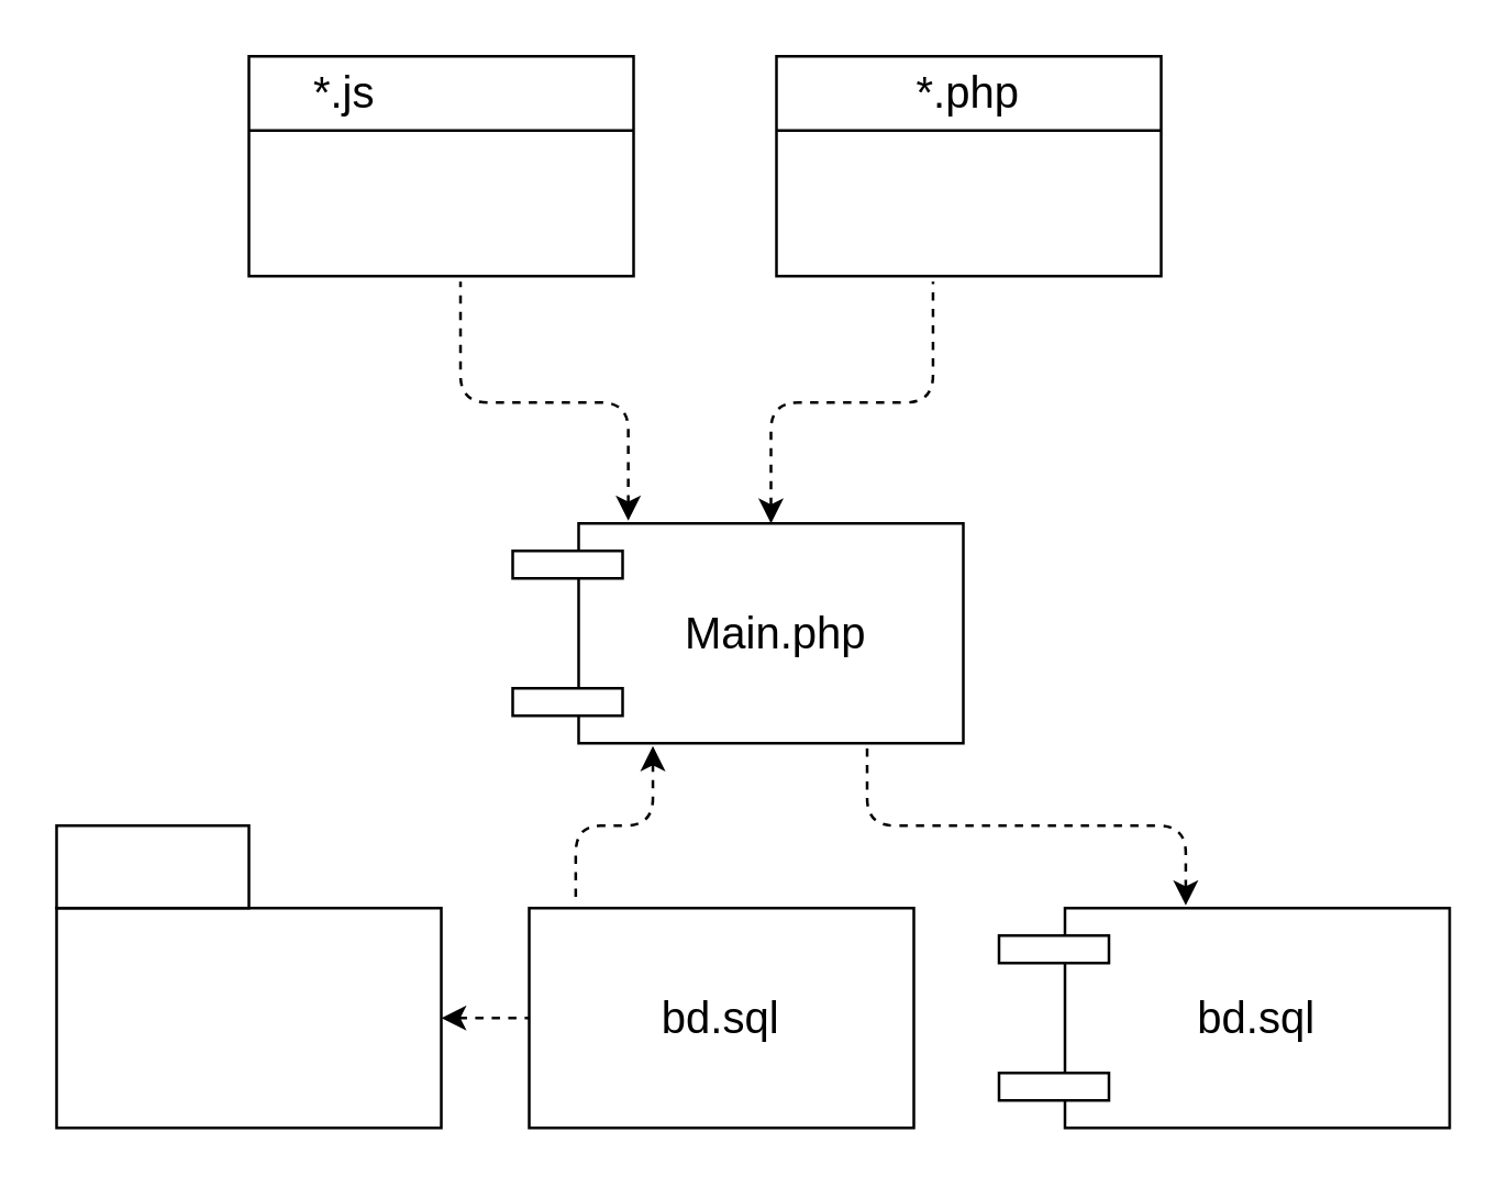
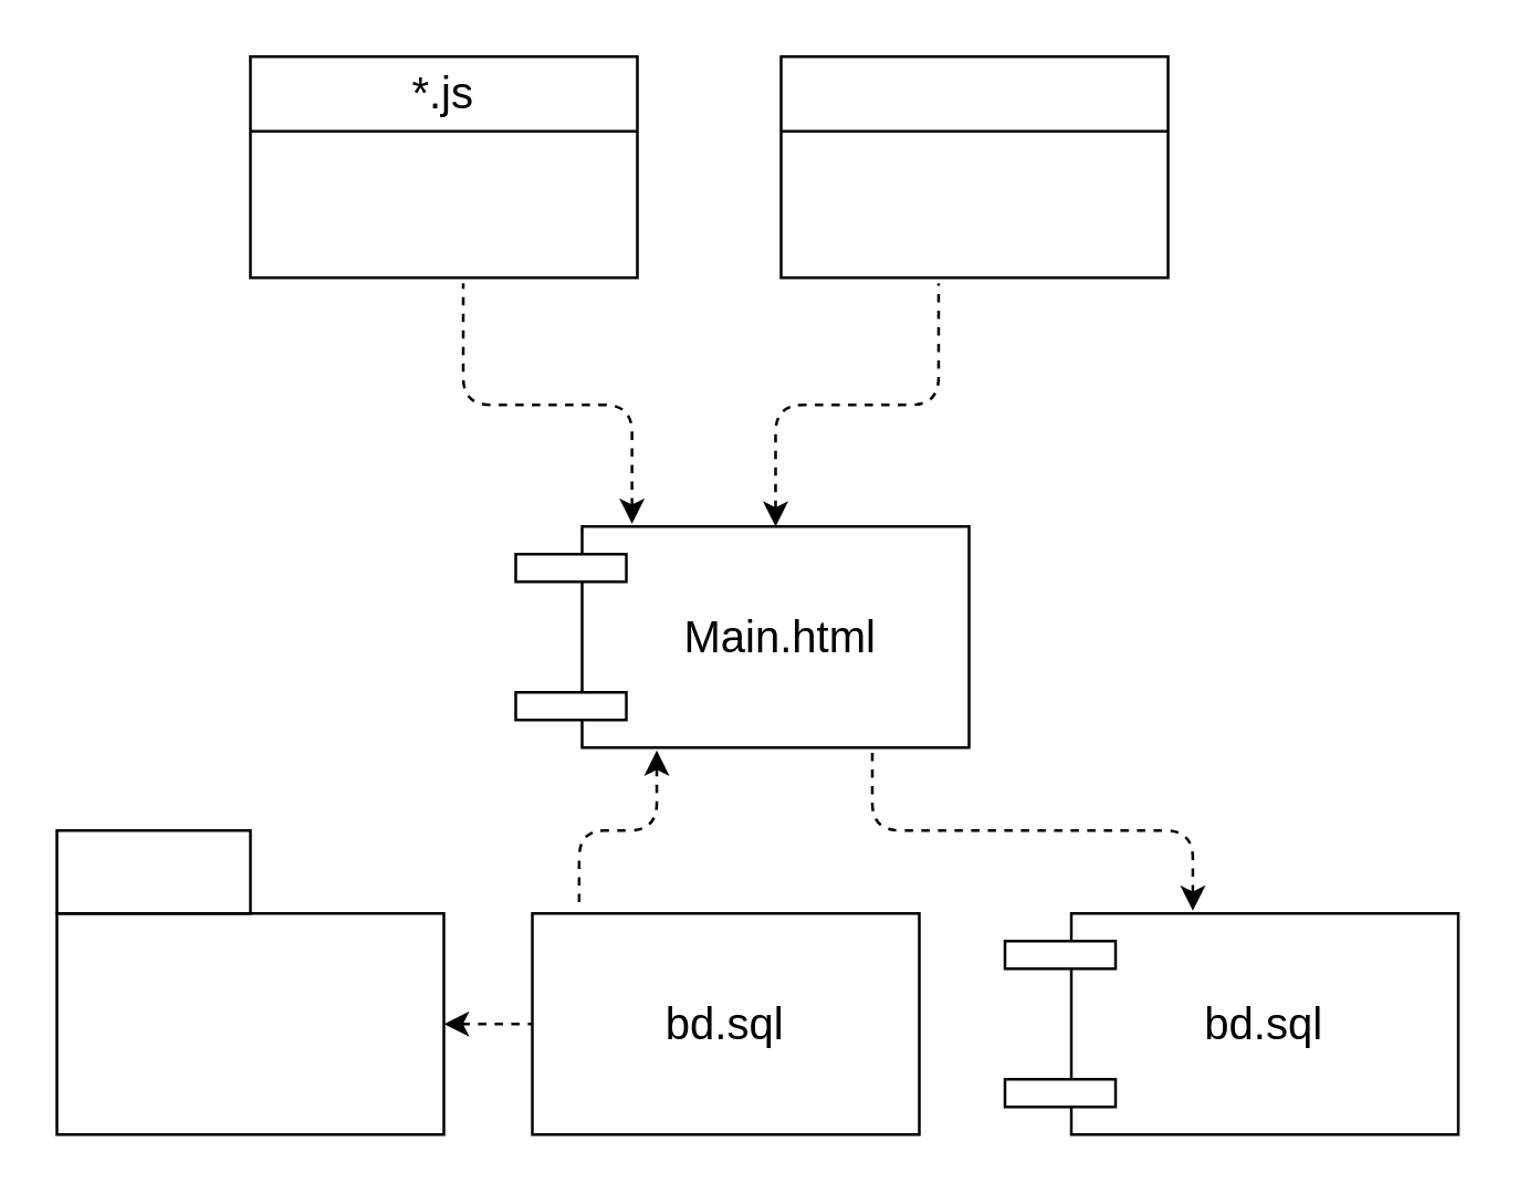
  <mxCell id="0" />
  <mxCell id="1" parent="0" />
  <mxCell id="2" value="" style="rounded=0;whiteSpace=wrap;html=1;" vertex="1" parent="1"><mxGeometry x="90" y="20" width="140" height="80" as="geometry" /></mxCell>
  <mxCell id="3" value="" style="endArrow=none;html=1;entryX=1;entryY=0.25;entryDx=0;entryDy=0;exitX=0;exitY=0.25;exitDx=0;exitDy=0;" edge="1" parent="1"><mxGeometry width="50" height="50" relative="1" as="geometry"><mxPoint x="90" y="47" as="sourcePoint" /><mxPoint x="230" y="47" as="targetPoint" /></mxGeometry></mxCell>
- <mxCell id="4" value="&lt;font style=&quot;font-size: 16px&quot;&gt;*.js&lt;/font&gt;" style="text;html=1;strokeColor=none;fillColor=none;align=center;verticalAlign=middle;whiteSpace=wrap;rounded=0;" vertex="1" parent="1"><mxGeometry x="105" y="23" width="40" height="20" as="geometry" /></mxCell>
+ <mxCell id="4" value="&lt;font style=&quot;font-size: 16px&quot;&gt;*.js&lt;/font&gt;" style="text;html=1;strokeColor=none;fillColor=none;align=center;verticalAlign=middle;whiteSpace=wrap;rounded=0;" vertex="1" parent="1"><mxGeometry x="140" y="23" width="40" height="20" as="geometry" /></mxCell>
  <mxCell id="5" value="" style="rounded=0;whiteSpace=wrap;html=1;" vertex="1" parent="1"><mxGeometry x="210" y="190" width="140" height="80" as="geometry" /></mxCell>
  <mxCell id="6" value="" style="rounded=0;whiteSpace=wrap;html=1;" vertex="1" parent="1"><mxGeometry x="186" y="200" width="40" height="10" as="geometry" /></mxCell>
  <mxCell id="7" value="" style="rounded=0;whiteSpace=wrap;html=1;" vertex="1" parent="1"><mxGeometry x="186" y="250" width="40" height="10" as="geometry" /></mxCell>
- <mxCell id="8" value="&lt;span style=&quot;font-size: 16px&quot;&gt;Main.php&lt;/span&gt;" style="text;html=1;strokeColor=none;fillColor=none;align=center;verticalAlign=middle;whiteSpace=wrap;rounded=0;" vertex="1" parent="1"><mxGeometry x="227" y="220" width="110" height="20" as="geometry" /></mxCell>
+ <mxCell id="8" value="&lt;span style=&quot;font-size: 16px&quot;&gt;Main.html&lt;/span&gt;" style="text;html=1;strokeColor=none;fillColor=none;align=center;verticalAlign=middle;whiteSpace=wrap;rounded=0;" vertex="1" parent="1"><mxGeometry x="227" y="220" width="110" height="20" as="geometry" /></mxCell>
  <mxCell id="9" value="" style="rounded=0;whiteSpace=wrap;html=1;" vertex="1" parent="1"><mxGeometry x="282" y="20" width="140" height="80" as="geometry" /></mxCell>
  <mxCell id="10" value="" style="endArrow=none;html=1;entryX=1;entryY=0.25;entryDx=0;entryDy=0;exitX=0;exitY=0.25;exitDx=0;exitDy=0;" edge="1" parent="1"><mxGeometry width="50" height="50" relative="1" as="geometry"><mxPoint x="282" y="47" as="sourcePoint" /><mxPoint x="422" y="47" as="targetPoint" /></mxGeometry></mxCell>
- <mxCell id="11" value="&lt;font style=&quot;font-size: 16px&quot;&gt;*.php&lt;/font&gt;" style="text;html=1;strokeColor=none;fillColor=none;align=center;verticalAlign=middle;whiteSpace=wrap;rounded=0;" vertex="1" parent="1"><mxGeometry x="332" y="23" width="40" height="20" as="geometry" /></mxCell>
  <mxCell id="12" value="" style="endArrow=none;dashed=1;html=1;edgeStyle=elbowEdgeStyle;elbow=vertical;entryX=0.55;entryY=1.025;entryDx=0;entryDy=0;entryPerimeter=0;startArrow=classic;startFill=1;exitX=0.129;exitY=-0.012;exitDx=0;exitDy=0;exitPerimeter=0;" edge="1" parent="1" source="5" target="2"><mxGeometry width="50" height="50" relative="1" as="geometry"><mxPoint x="280" y="140" as="sourcePoint" /><mxPoint x="90" y="180" as="targetPoint" /></mxGeometry></mxCell>
  <mxCell id="13" value="" style="endArrow=none;dashed=1;html=1;edgeStyle=elbowEdgeStyle;elbow=vertical;entryX=0.407;entryY=1.025;entryDx=0;entryDy=0;entryPerimeter=0;startArrow=classic;startFill=1;exitX=0.5;exitY=0;exitDx=0;exitDy=0;" edge="1" parent="1" source="5" target="9"><mxGeometry width="50" height="50" relative="1" as="geometry"><mxPoint x="330" y="180" as="sourcePoint" /><mxPoint x="291" y="100" as="targetPoint" /></mxGeometry></mxCell>
  <mxCell id="14" value="" style="rounded=0;whiteSpace=wrap;html=1;" vertex="1" parent="1"><mxGeometry x="387" y="330" width="140" height="80" as="geometry" /></mxCell>
  <mxCell id="15" value="" style="rounded=0;whiteSpace=wrap;html=1;" vertex="1" parent="1"><mxGeometry x="363" y="340" width="40" height="10" as="geometry" /></mxCell>
  <mxCell id="16" value="" style="rounded=0;whiteSpace=wrap;html=1;" vertex="1" parent="1"><mxGeometry x="363" y="390" width="40" height="10" as="geometry" /></mxCell>
  <mxCell id="17" value="&lt;span style=&quot;font-size: 16px&quot;&gt;bd.sql&lt;/span&gt;" style="text;html=1;strokeColor=none;fillColor=none;align=center;verticalAlign=middle;whiteSpace=wrap;rounded=0;" vertex="1" parent="1"><mxGeometry x="402" y="360" width="110" height="20" as="geometry" /></mxCell>
  <mxCell id="18" value="" style="rounded=0;whiteSpace=wrap;html=1;" vertex="1" parent="1"><mxGeometry x="192" y="330" width="140" height="80" as="geometry" /></mxCell>
  <mxCell id="19" value="&lt;span style=&quot;font-size: 16px&quot;&gt;bd.sql&lt;/span&gt;" style="text;html=1;strokeColor=none;fillColor=none;align=center;verticalAlign=middle;whiteSpace=wrap;rounded=0;" vertex="1" parent="1"><mxGeometry x="207" y="360" width="110" height="20" as="geometry" /></mxCell>
  <mxCell id="20" value="" style="rounded=0;whiteSpace=wrap;html=1;" vertex="1" parent="1"><mxGeometry x="20" y="330" width="140" height="80" as="geometry" /></mxCell>
  <mxCell id="21" value="" style="rounded=0;whiteSpace=wrap;html=1;" vertex="1" parent="1"><mxGeometry x="20" y="300" width="70" height="30" as="geometry" /></mxCell>
  <mxCell id="22" value="" style="endArrow=none;html=1;elbow=vertical;entryX=0;entryY=0.5;entryDx=0;entryDy=0;startArrow=classic;startFill=1;exitX=1;exitY=0.5;exitDx=0;exitDy=0;dashed=1;" edge="1" parent="1" source="20" target="18"><mxGeometry width="50" height="50" relative="1" as="geometry"><mxPoint x="131" y="248.5" as="sourcePoint" /><mxPoint x="70" y="161.5" as="targetPoint" /></mxGeometry></mxCell>
  <mxCell id="23" value="" style="endArrow=none;dashed=1;html=1;edgeStyle=elbowEdgeStyle;elbow=vertical;startArrow=classic;startFill=1;exitX=0.193;exitY=1.013;exitDx=0;exitDy=0;exitPerimeter=0;entryX=0.121;entryY=-0.025;entryDx=0;entryDy=0;entryPerimeter=0;" edge="1" parent="1" source="5" target="18"><mxGeometry width="50" height="50" relative="1" as="geometry"><mxPoint x="70" y="270" as="sourcePoint" /><mxPoint x="210" y="320" as="targetPoint" /></mxGeometry></mxCell>
  <mxCell id="24" value="" style="endArrow=none;dashed=1;html=1;edgeStyle=elbowEdgeStyle;elbow=vertical;startArrow=classic;startFill=1;exitX=0.314;exitY=-0.012;exitDx=0;exitDy=0;exitPerimeter=0;entryX=0.75;entryY=1;entryDx=0;entryDy=0;" edge="1" parent="1" source="14" target="5"><mxGeometry width="50" height="50" relative="1" as="geometry"><mxPoint x="247" y="281" as="sourcePoint" /><mxPoint x="219" y="338" as="targetPoint" /></mxGeometry></mxCell>
